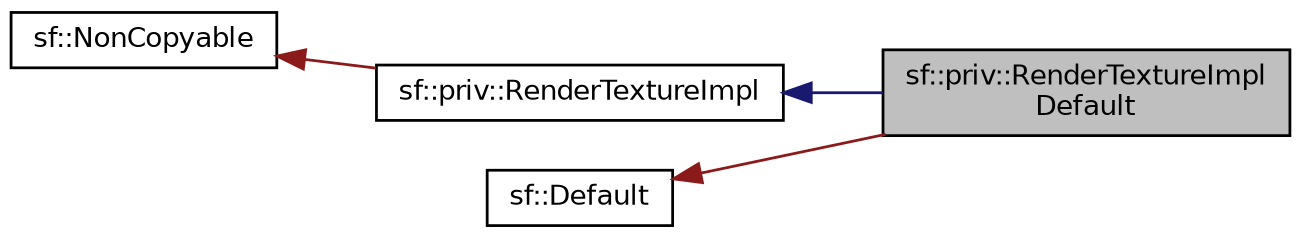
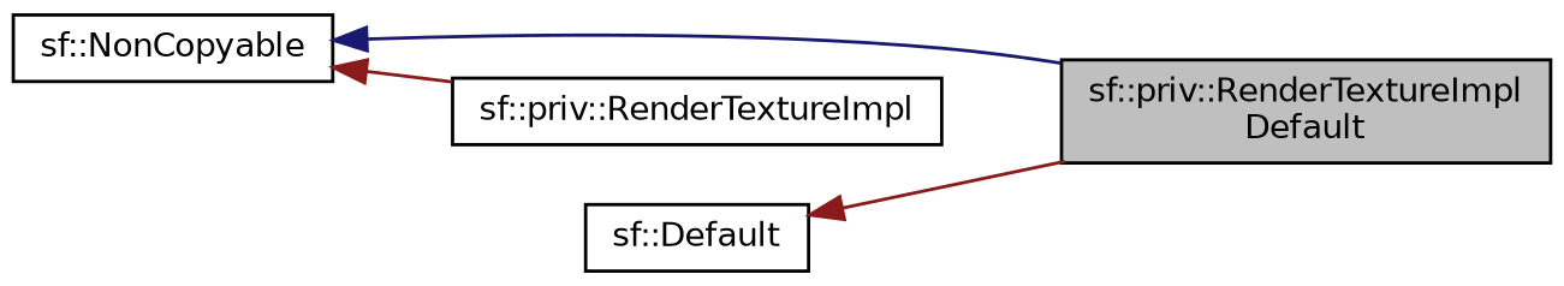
  digraph {
    rankdir=LR
    node [color=black fillcolor=white fontname=Helvetica fontsize=10 shape=record style=filled]
    edge [color=firebrick4 dir=back fontname=Helvetica fontsize=10 labelfontname=Helvetica labelfontsize=10 style=solid]
    n1 [fillcolor=grey75 fontcolor=black height=0.2 label="sf::priv::RenderTextureImpl\lDefault" width=0.4]
    n2 [height=0.2 label="sf::priv::RenderTextureImpl" width=0.4]
    n3 [height=0.2 label="sf::NonCopyable" width=0.4]
    n4 [height=0.2 label="sf::Default" width=0.4]
-   n2 -> n1 [color=midnightblue]
+   n3 -> n1 [color=midnightblue]
    n3 -> n2
    n4 -> n1
  }
